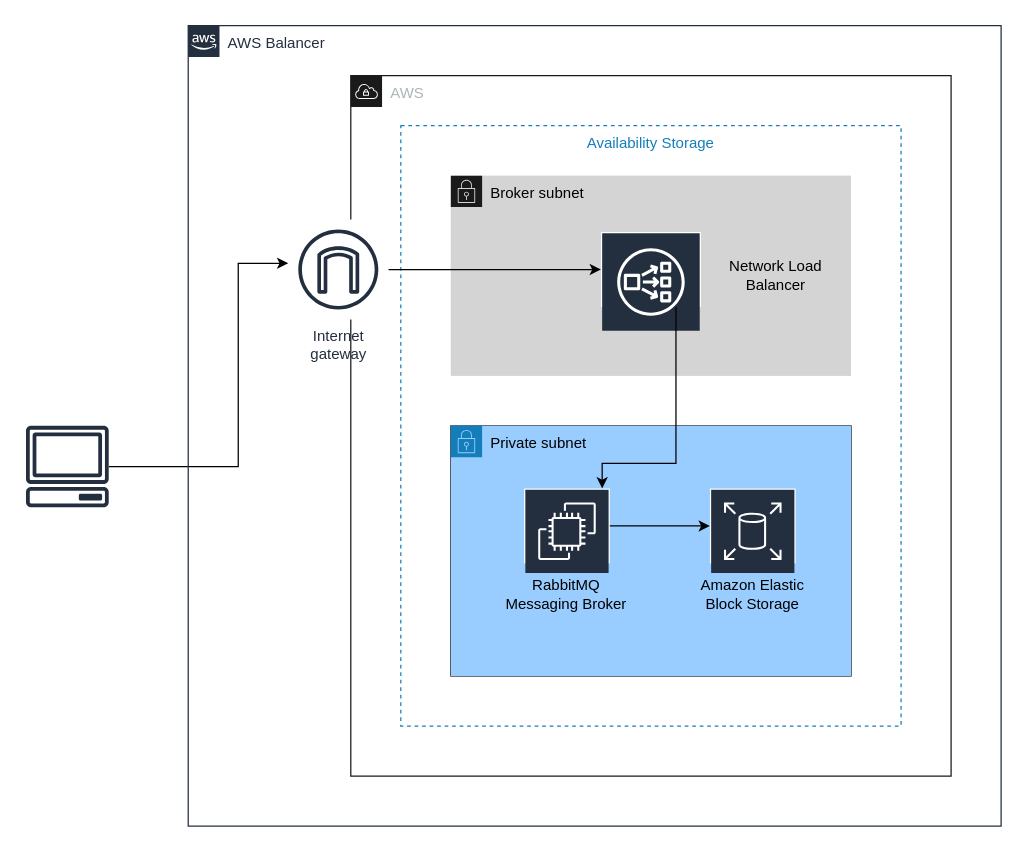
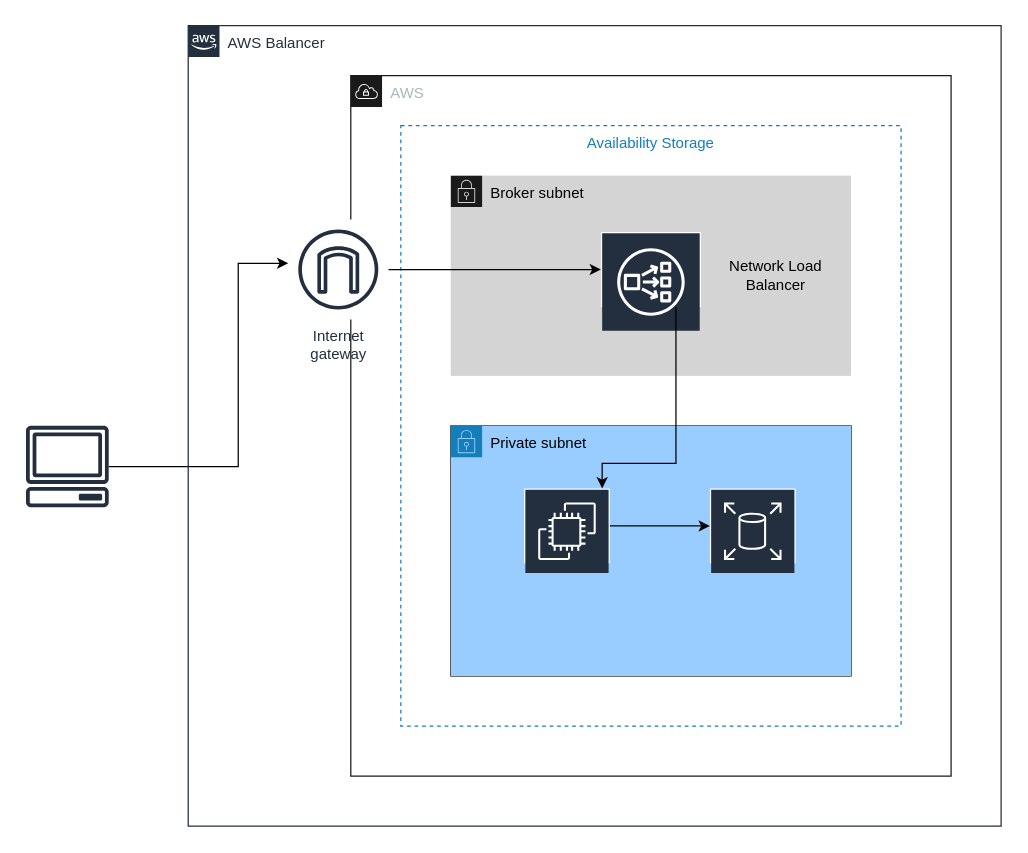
  <mxCell id="0" />
  <mxCell id="1" parent="0" />
  <mxCell id="2" style="edgeStyle=orthogonalEdgeStyle;rounded=0;orthogonalLoop=1;jettySize=auto;html=1;" parent="1" source="3" target="21" edge="1"><mxGeometry relative="1" as="geometry"><Array as="points"><mxPoint x="190" y="372" /><mxPoint x="190" y="210" /></Array></mxGeometry></mxCell>
  <mxCell id="3" value="" style="outlineConnect=0;fontColor=#232F3E;gradientColor=none;fillColor=#232F3E;strokeColor=none;dashed=0;verticalLabelPosition=bottom;verticalAlign=top;align=center;html=1;fontSize=12;fontStyle=0;aspect=fixed;pointerEvents=1;shape=mxgraph.aws4.client;" parent="1" vertex="1"><mxGeometry x="20" y="340" width="66.72" height="65" as="geometry" /></mxCell>
  <mxCell id="4" value="AWS Balancer" style="points=[[0,0],[0.25,0],[0.5,0],[0.75,0],[1,0],[1,0.25],[1,0.5],[1,0.75],[1,1],[0.75,1],[0.5,1],[0.25,1],[0,1],[0,0.75],[0,0.5],[0,0.25]];outlineConnect=0;gradientColor=none;html=1;whiteSpace=wrap;fontSize=12;fontStyle=0;shape=mxgraph.aws4.group;grIcon=mxgraph.aws4.group_aws_cloud_alt;strokeColor=#232F3E;fillColor=none;verticalAlign=top;align=left;spacingLeft=30;fontColor=#232F3E;dashed=0;" parent="1" vertex="1"><mxGeometry x="150" y="20" width="650" height="640" as="geometry" /></mxCell>
  <mxCell id="5" value="AWS" style="points=[[0,0],[0.25,0],[0.5,0],[0.75,0],[1,0],[1,0.25],[1,0.5],[1,0.75],[1,1],[0.75,1],[0.5,1],[0.25,1],[0,1],[0,0.75],[0,0.5],[0,0.25]];outlineConnect=0;gradientColor=none;html=1;whiteSpace=wrap;fontSize=12;fontStyle=0;shape=mxgraph.aws4.group;grIcon=mxgraph.aws4.group_vpc;strokeColor=#1A1A1A;fillColor=none;verticalAlign=top;align=left;spacingLeft=30;fontColor=#AAB7B8;dashed=0;" parent="1" vertex="1"><mxGeometry x="280" y="60" width="480" height="560" as="geometry" /></mxCell>
  <mxCell id="6" value="Availability Storage" style="fillColor=none;strokeColor=#147EBA;dashed=1;verticalAlign=top;fontStyle=0;fontColor=#147EBA;" parent="1" vertex="1"><mxGeometry x="320" y="100" width="400" height="480" as="geometry" /></mxCell>
  <mxCell id="7" value="" style="group;fillColor=#9C9C9C;strokeColor=#1A1A1A;" parent="1" vertex="1" connectable="0"><mxGeometry x="360" y="340" width="320" height="200" as="geometry" /></mxCell>
  <mxCell id="8" value="&lt;font color=&quot;#000000&quot;&gt;Private subnet&lt;/font&gt;" style="points=[[0,0],[0.25,0],[0.5,0],[0.75,0],[1,0],[1,0.25],[1,0.5],[1,0.75],[1,1],[0.75,1],[0.5,1],[0.25,1],[0,1],[0,0.75],[0,0.5],[0,0.25]];outlineConnect=0;gradientColor=none;html=1;whiteSpace=wrap;fontSize=12;fontStyle=0;shape=mxgraph.aws4.group;grIcon=mxgraph.aws4.group_security_group;grStroke=0;strokeColor=#147EBA;fillColor=#99CCFF;verticalAlign=top;align=left;spacingLeft=30;fontColor=#147EBA;dashed=0;" parent="7" vertex="1"><mxGeometry width="320" height="200" as="geometry" /></mxCell>
  <mxCell id="9" value="" style="group" parent="7" vertex="1" connectable="0"><mxGeometry x="34.286" y="50" width="117.143" height="110" as="geometry" /></mxCell>
  <mxCell id="10" value="" style="outlineConnect=0;fontColor=#232F3E;gradientColor=none;strokeColor=#ffffff;fillColor=#232F3E;dashed=0;verticalLabelPosition=middle;verticalAlign=bottom;align=center;html=1;whiteSpace=wrap;fontSize=10;fontStyle=1;spacing=3;shape=mxgraph.aws4.productIcon;prIcon=mxgraph.aws4.ec2;" parent="9" vertex="1"><mxGeometry x="24.286" width="68.571" height="60" as="geometry" /></mxCell>
- <mxCell id="11" value="RabbitMQ&lt;br&gt;Messaging Broker" style="text;html=1;strokeColor=none;fillColor=none;align=center;verticalAlign=middle;whiteSpace=wrap;rounded=0;" parent="9" vertex="1"><mxGeometry y="60" width="117.143" height="50" as="geometry" /></mxCell>
  <mxCell id="12" value="" style="group" parent="7" vertex="1" connectable="0"><mxGeometry x="182.857" y="50" width="117.143" height="110" as="geometry" /></mxCell>
  <mxCell id="13" value="" style="outlineConnect=0;fontColor=#232F3E;gradientColor=none;strokeColor=#ffffff;fillColor=#232F3E;dashed=0;verticalLabelPosition=middle;verticalAlign=bottom;align=center;html=1;whiteSpace=wrap;fontSize=10;fontStyle=1;spacing=3;shape=mxgraph.aws4.productIcon;prIcon=mxgraph.aws4.elastic_block_store;" parent="12" vertex="1"><mxGeometry x="24.286" width="68.571" height="60" as="geometry" /></mxCell>
- <mxCell id="14" value="Amazon Elastic Block Storage" style="text;html=1;strokeColor=none;fillColor=none;align=center;verticalAlign=middle;whiteSpace=wrap;rounded=0;" parent="12" vertex="1"><mxGeometry y="60" width="117.143" height="50" as="geometry" /></mxCell>
  <mxCell id="15" style="edgeStyle=orthogonalEdgeStyle;rounded=0;orthogonalLoop=1;jettySize=auto;html=1;" parent="7" source="10" target="13" edge="1"><mxGeometry relative="1" as="geometry" /></mxCell>
  <mxCell id="16" value="" style="group;fillColor=#DEDEDE;" parent="1" vertex="1" connectable="0"><mxGeometry x="360" y="140" width="320" height="160" as="geometry" /></mxCell>
  <mxCell id="17" value="&lt;font color=&quot;#000000&quot;&gt;Broker subnet&lt;/font&gt;" style="points=[[0,0],[0.25,0],[0.5,0],[0.75,0],[1,0],[1,0.25],[1,0.5],[1,0.75],[1,1],[0.75,1],[0.5,1],[0.25,1],[0,1],[0,0.75],[0,0.5],[0,0.25]];outlineConnect=0;gradientColor=none;html=1;whiteSpace=wrap;fontSize=12;fontStyle=0;shape=mxgraph.aws4.group;grIcon=mxgraph.aws4.group_security_group;grStroke=0;strokeColor=#1A1A1A;fillColor=#D4D4D4;verticalAlign=top;align=left;spacingLeft=30;fontColor=#248814;dashed=0;shadow=0;" parent="16" vertex="1"><mxGeometry width="320" height="160" as="geometry" /></mxCell>
  <mxCell id="18" value="" style="group" parent="16" vertex="1" connectable="0"><mxGeometry x="91.429" y="45" width="137.143" height="95" as="geometry" /></mxCell>
  <mxCell id="19" value="" style="outlineConnect=0;fontColor=#232F3E;gradientColor=none;strokeColor=#ffffff;fillColor=#232F3E;dashed=0;verticalLabelPosition=middle;verticalAlign=bottom;align=center;html=1;whiteSpace=wrap;fontSize=10;fontStyle=1;spacing=3;shape=mxgraph.aws4.productIcon;prIcon=mxgraph.aws4.network_load_balancer;" parent="18" vertex="1"><mxGeometry x="28.571" width="80" height="60" as="geometry" /></mxCell>
  <mxCell id="20" style="edgeStyle=orthogonalEdgeStyle;rounded=0;orthogonalLoop=1;jettySize=auto;html=1;" parent="1" source="21" target="19" edge="1"><mxGeometry relative="1" as="geometry"><Array as="points"><mxPoint x="340" y="215" /><mxPoint x="340" y="215" /></Array></mxGeometry></mxCell>
  <mxCell id="21" value="Internet&#10;gateway" style="outlineConnect=0;fontColor=#232F3E;gradientColor=none;strokeColor=#232F3E;fillColor=#ffffff;dashed=0;verticalLabelPosition=bottom;verticalAlign=top;align=center;html=1;fontSize=12;fontStyle=0;aspect=fixed;shape=mxgraph.aws4.resourceIcon;resIcon=mxgraph.aws4.internet_gateway;shadow=0;" parent="1" vertex="1"><mxGeometry x="230" y="175" width="80" height="80" as="geometry" /></mxCell>
  <mxCell id="22" value="Network Load Balancer&lt;br&gt;" style="text;html=1;strokeColor=none;fillColor=none;align=center;verticalAlign=middle;whiteSpace=wrap;rounded=0;" parent="1" vertex="1"><mxGeometry x="560" y="210" width="120" height="20" as="geometry" /></mxCell>
  <mxCell id="23" style="edgeStyle=orthogonalEdgeStyle;rounded=0;orthogonalLoop=1;jettySize=auto;html=1;" parent="1" source="19" target="10" edge="1"><mxGeometry relative="1" as="geometry"><Array as="points"><mxPoint x="540" y="370" /><mxPoint x="481" y="370" /></Array></mxGeometry></mxCell>
